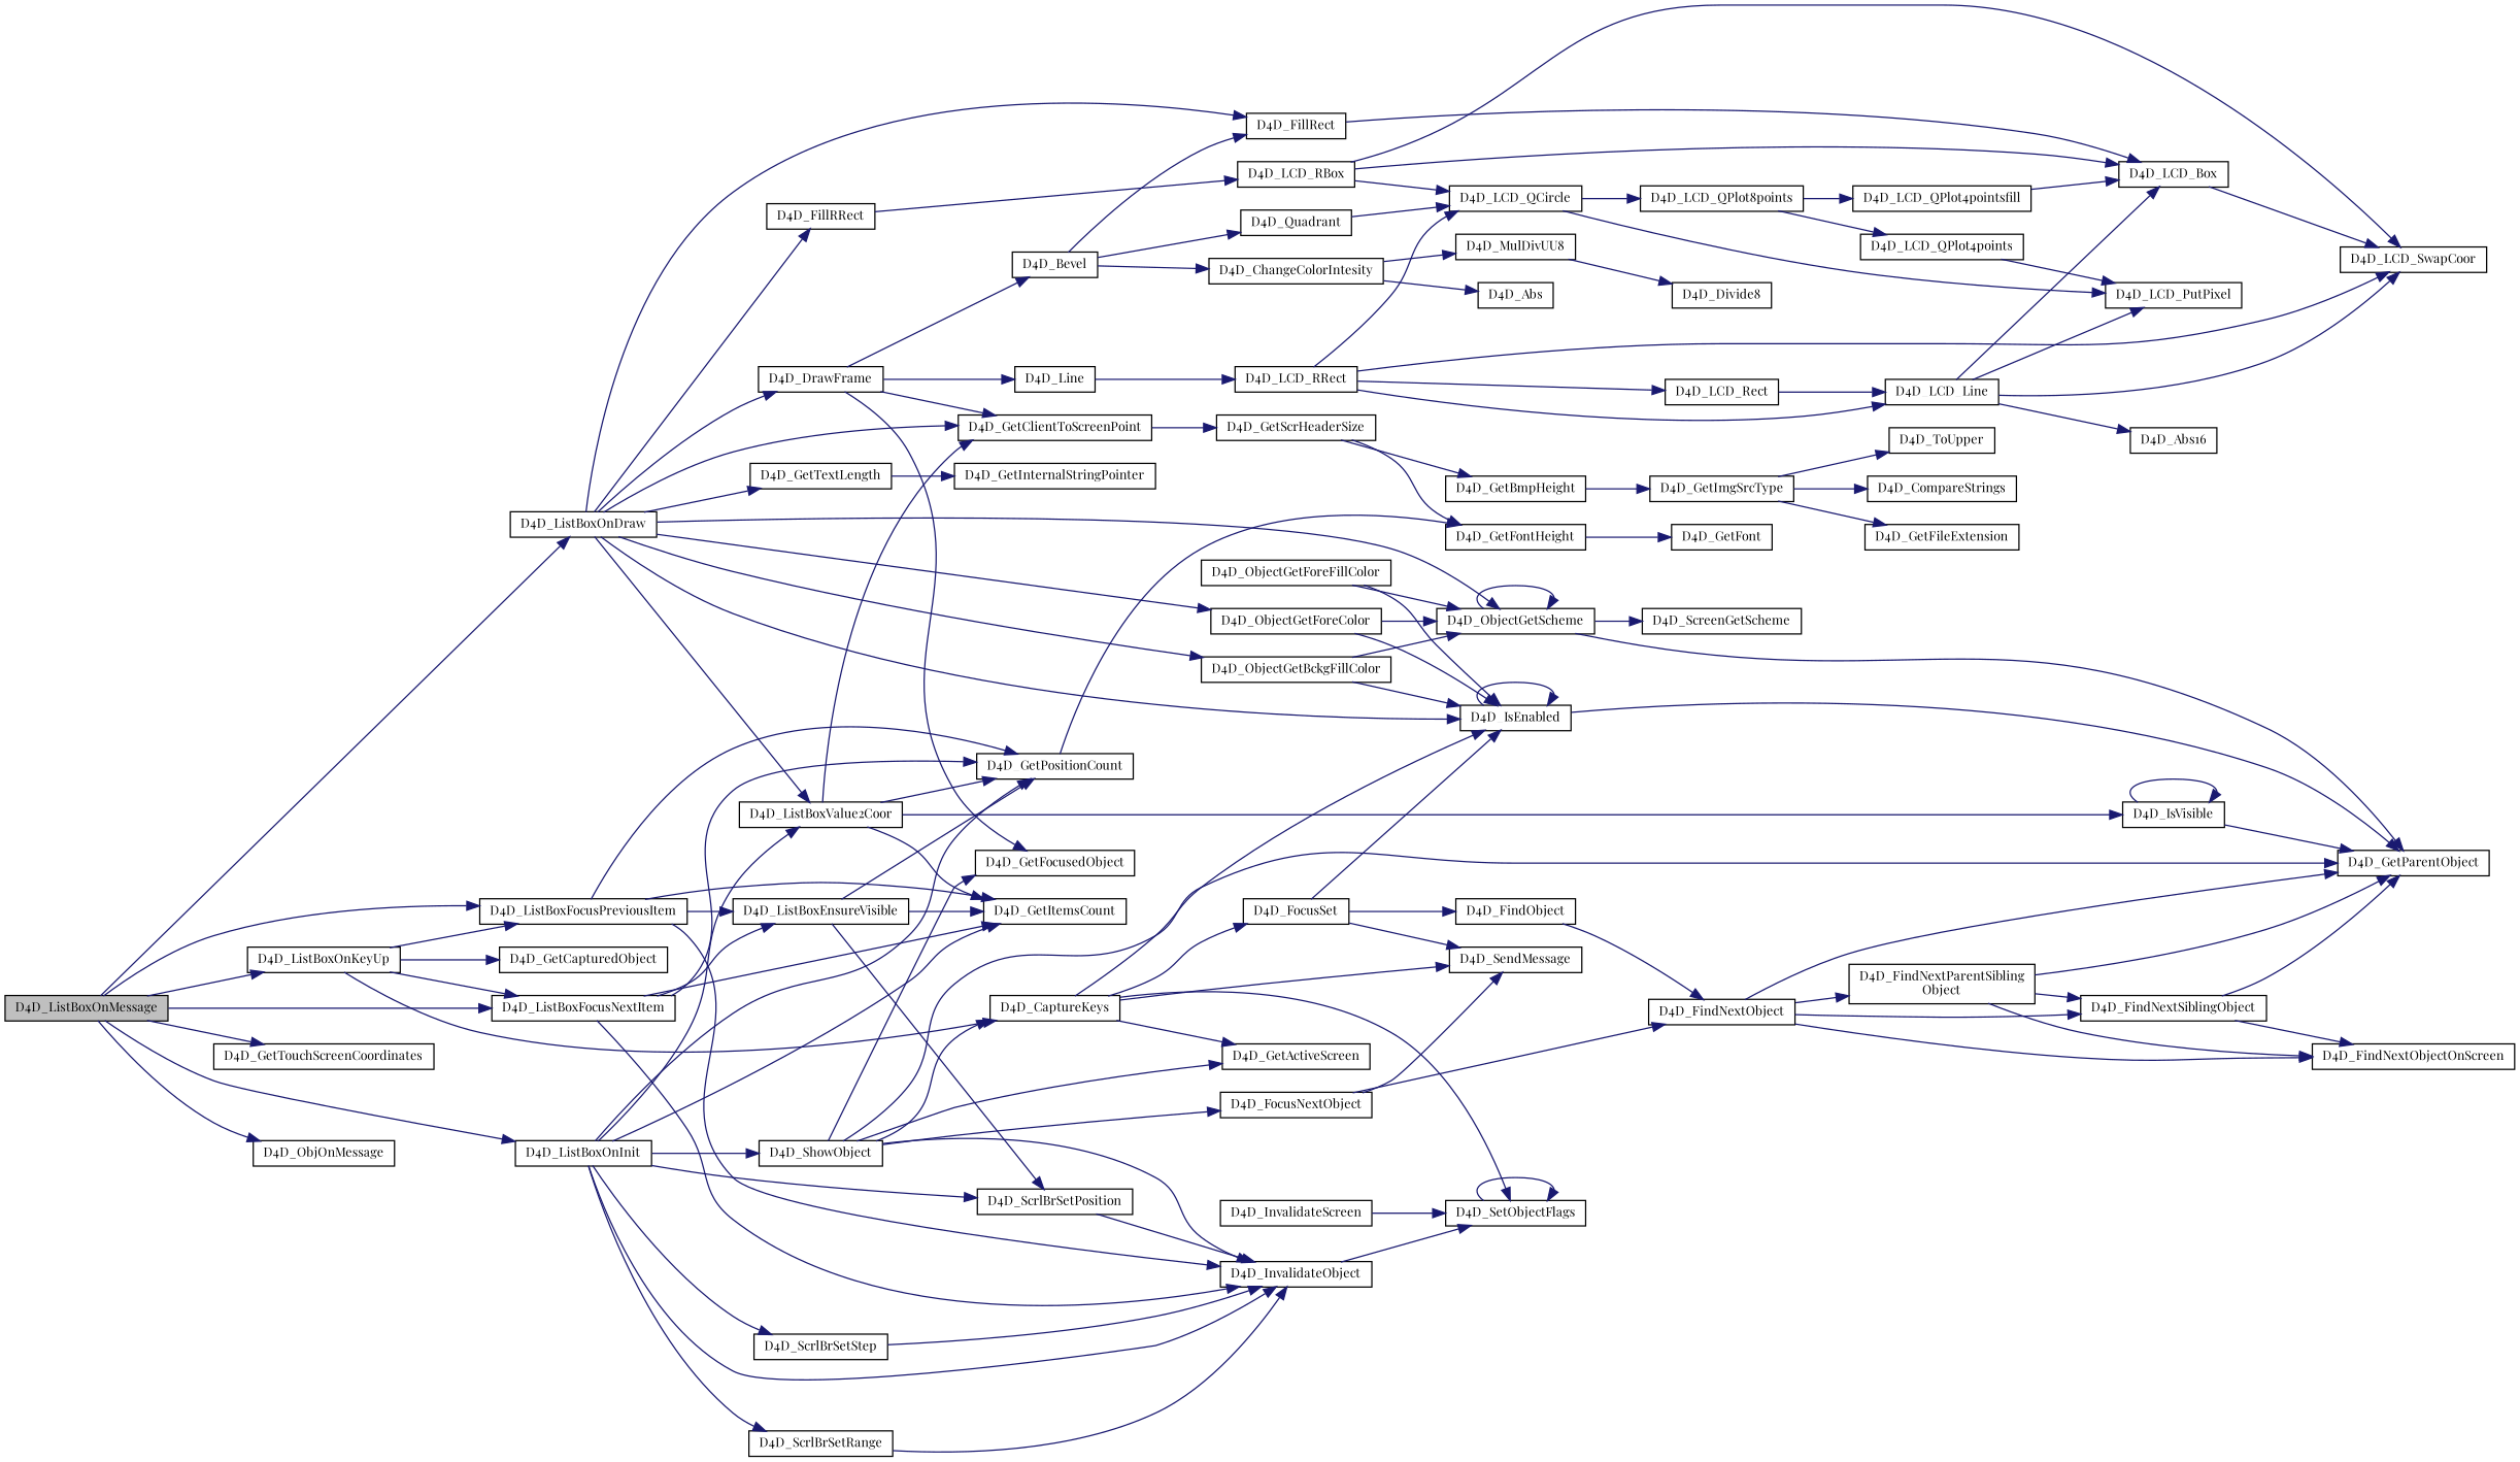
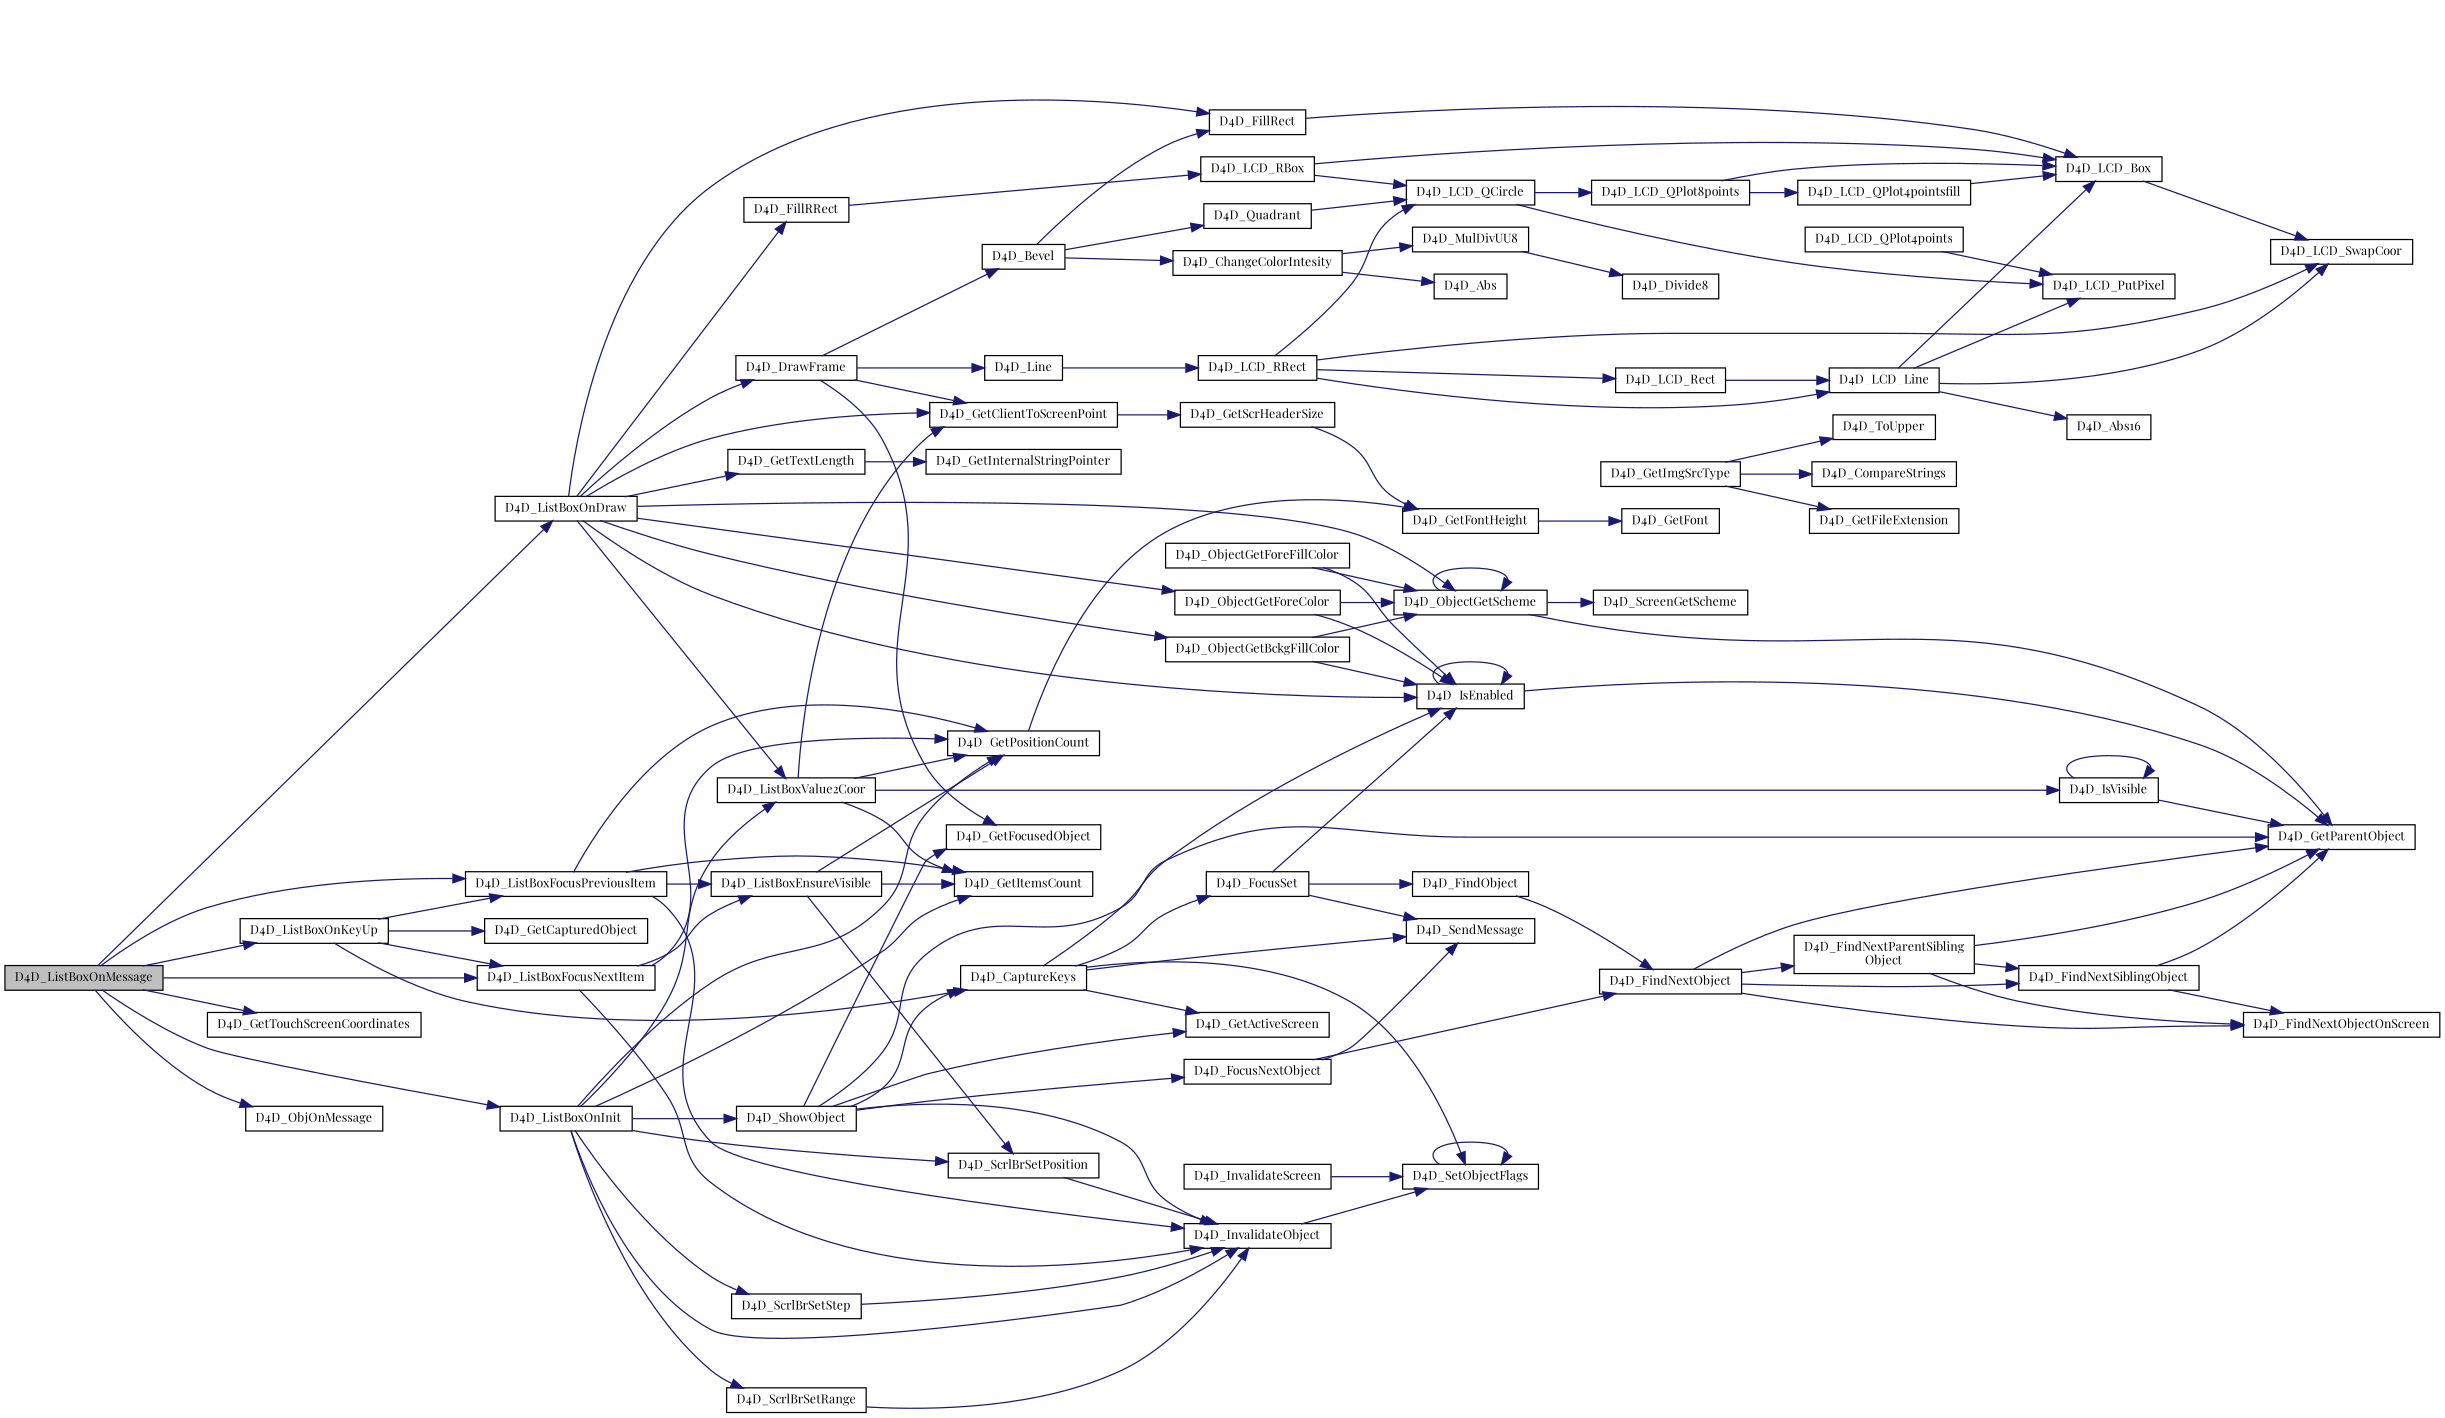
  digraph {
    fontname="Playfair Display"
    rankdir=LR
    node [color=black fillcolor=white fontname="Playfair Display" fontsize=10 shape=record style=filled]
    edge [color=midnightblue fontname="Playfair Display" fontsize=10 labelfontname=Helvetica labelfontsize=10 style=solid]
    n1 [fillcolor=grey75 fontcolor=black height=0.2 label=D4D_ListBoxOnMessage width=0.4]
    n2 [height=0.2 label=D4D_ListBoxOnDraw width=0.4]
    n3 [height=0.2 label=D4D_ListBoxOnKeyUp width=0.4]
    n4 [height=0.2 label=D4D_ListBoxFocusNextItem width=0.4]
    n5 [height=0.2 label=D4D_ListBoxFocusPreviousItem width=0.4]
    n6 [height=0.2 label=D4D_GetTouchScreenCoordinates width=0.4]
    n7 [height=0.2 label=D4D_ListBoxOnInit width=0.4]
    n8 [height=0.2 label=D4D_ObjOnMessage width=0.4]
    n9 [height=0.2 label=D4D_ObjectGetForeColor width=0.4]
    n10 [height=0.2 label=D4D_ObjectGetScheme width=0.4]
    n11 [height=0.2 label=D4D_IsEnabled width=0.4]
    n12 [height=0.2 label=D4D_ObjectGetBckgFillColor width=0.4]
    n13 [height=0.2 label=D4D_ListBoxValue2Coor width=0.4]
    n14 [height=0.2 label=D4D_FillRRect width=0.4]
    n15 [height=0.2 label=D4D_FillRect width=0.4]
    n16 [height=0.2 label=D4D_DrawFrame width=0.4]
    n17 [height=0.2 label=D4D_GetTextLength width=0.4]
    n18 [height=0.2 label=D4D_GetClientToScreenPoint width=0.4]
    n19 [height=0.2 label=D4D_GetCapturedObject width=0.4]
    n20 [height=0.2 label=D4D_CaptureKeys width=0.4]
    n21 [height=0.2 label=D4D_GetPositionCount width=0.4]
    n22 [height=0.2 label=D4D_GetItemsCount width=0.4]
    n23 [height=0.2 label=D4D_ListBoxEnsureVisible width=0.4]
    n24 [height=0.2 label=D4D_InvalidateObject width=0.4]
    n25 [height=0.2 label=D4D_ScrlBrSetPosition width=0.4]
    n26 [height=0.2 label=D4D_ShowObject width=0.4]
    n27 [height=0.2 label=D4D_ScrlBrSetRange width=0.4]
    n28 [height=0.2 label=D4D_ScrlBrSetStep width=0.4]
    n29 [height=0.2 label=D4D_GetParentObject width=0.4]
    n30 [height=0.2 label=D4D_ScreenGetScheme width=0.4]
    n31 [height=0.2 label=D4D_IsVisible width=0.4]
    n32 [height=0.2 label=D4D_LCD_RBox width=0.4]
    n33 [height=0.2 label=D4D_LCD_Box width=0.4]
    n34 [height=0.2 label=D4D_GetFocusedObject width=0.4]
    n35 [height=0.2 label=D4D_Bevel width=0.4]
    n36 [height=0.2 label=D4D_Line width=0.4]
    n37 [height=0.2 label=D4D_ObjectGetForeFillColor width=0.4]
    n38 [height=0.2 label=D4D_GetInternalStringPointer width=0.4]
    n39 [height=0.2 label=D4D_GetScrHeaderSize width=0.4]
    n40 [height=0.2 label=D4D_GetFontHeight width=0.4]
-   n41 [height=0.2 label=D4D_GetBmpHeight width=0.4]
    n42 [height=0.2 label=D4D_GetFont width=0.4]
    n43 [height=0.2 label=D4D_GetImgSrcType width=0.4]
    n44 [height=0.2 label=D4D_GetFileExtension width=0.4]
    n45 [height=0.2 label=D4D_ToUpper width=0.4]
    n46 [height=0.2 label=D4D_CompareStrings width=0.4]
    n47 [height=0.2 label=D4D_LCD_SwapCoor width=0.4]
    n48 [height=0.2 label=D4D_LCD_QCircle width=0.4]
    n49 [height=0.2 label=D4D_LCD_PutPixel width=0.4]
    n50 [height=0.2 label=D4D_LCD_QPlot8points width=0.4]
    n51 [height=0.2 label=D4D_LCD_QPlot4pointsfill width=0.4]
    n52 [height=0.2 label=D4D_LCD_QPlot4points width=0.4]
    n53 [height=0.2 label=D4D_ChangeColorIntesity width=0.4]
    n54 [height=0.2 label=D4D_Quadrant width=0.4]
    n55 [height=0.2 label=D4D_LCD_RRect width=0.4]
    n56 [height=0.2 label=D4D_Abs width=0.4]
    n57 [height=0.2 label=D4D_MulDivUU8 width=0.4]
    n58 [height=0.2 label=D4D_Divide8 width=0.4]
    n59 [height=0.2 label=D4D_LCD_Line width=0.4]
    n60 [height=0.2 label=D4D_LCD_Rect width=0.4]
    n61 [height=0.2 label=D4D_Abs16 width=0.4]
    n62 [height=0.2 label=D4D_SetObjectFlags width=0.4]
    n63 [height=0.2 label=D4D_GetActiveScreen width=0.4]
    n64 [height=0.2 label=D4D_SendMessage width=0.4]
    n65 [height=0.2 label=D4D_FocusSet width=0.4]
    n66 [height=0.2 label=D4D_FindObject width=0.4]
    n67 [height=0.2 label=D4D_FindNextObject width=0.4]
    n68 [height=0.2 label=D4D_FindNextObjectOnScreen width=0.4]
    n69 [height=0.2 label=D4D_FindNextSiblingObject width=0.4]
    n70 [height=0.2 label="D4D_FindNextParentSibling\lObject" width=0.4]
    n71 [height=0.2 label=D4D_FocusNextObject width=0.4]
    n72 [height=0.2 label=D4D_InvalidateScreen width=0.4]
    n1 -> n2
    n1 -> n3
    n1 -> n4
    n1 -> n5
    n1 -> n6
    n1 -> n7
    n1 -> n8
    n2 -> n9
    n2 -> n10
    n2 -> n11
    n2 -> n12
    n2 -> n13
    n2 -> n14
    n2 -> n15
    n2 -> n16
    n2 -> n17
    n2 -> n18
    n3 -> n4
    n3 -> n5
    n3 -> n19
    n3 -> n20
    n4 -> n21
-   n4 -> n22
    n4 -> n23
    n4 -> n24
    n5 -> n21
    n5 -> n22
    n5 -> n23
    n5 -> n24
    n7 -> n13
    n7 -> n21
    n7 -> n22
    n7 -> n24
    n7 -> n25
    n7 -> n26
    n7 -> n27
    n7 -> n28
    n9 -> n10
    n9 -> n11
    n10 -> n10
    n10 -> n29
    n10 -> n30
    n11 -> n11
    n11 -> n29
    n12 -> n10
    n12 -> n11
    n13 -> n18
    n13 -> n21
    n13 -> n22
    n13 -> n31
    n14 -> n32
    n15 -> n33
    n16 -> n18
    n16 -> n34
    n16 -> n35
    n16 -> n36
    n17 -> n38
    n18 -> n39
    n20 -> n11
    n20 -> n62
    n20 -> n63
    n20 -> n64
    n20 -> n65
    n21 -> n40
    n23 -> n21
    n23 -> n22
    n23 -> n25
    n24 -> n62
    n25 -> n24
    n26 -> n20
    n26 -> n24
    n26 -> n29
    n26 -> n34
    n26 -> n63
    n26 -> n71
    n27 -> n24
    n28 -> n24
    n31 -> n29
    n31 -> n31
    n32 -> n33
-   n32 -> n47
    n32 -> n48
    n33 -> n47
    n35 -> n15
    n35 -> n53
    n35 -> n54
    n36 -> n55
    n37 -> n10
    n37 -> n11
    n39 -> n40
-   n39 -> n41
    n40 -> n42
-   n41 -> n43
    n43 -> n44
    n43 -> n45
    n43 -> n46
    n48 -> n49
    n48 -> n50
    n50 -> n51
-   n50 -> n52
+   n50 -> n33
    n51 -> n33
    n52 -> n49
    n53 -> n56
    n53 -> n57
    n54 -> n48
    n55 -> n47
    n55 -> n48
    n55 -> n59
    n55 -> n60
    n57 -> n58
    n59 -> n33
    n59 -> n47
    n59 -> n49
    n59 -> n61
    n60 -> n59
    n62 -> n62
    n65 -> n11
    n65 -> n64
    n65 -> n66
    n66 -> n67
    n67 -> n29
    n67 -> n68
    n67 -> n69
    n67 -> n70
    n69 -> n29
    n69 -> n68
    n70 -> n29
    n70 -> n68
    n70 -> n69
    n71 -> n64
    n71 -> n67
    n72 -> n62
  }
